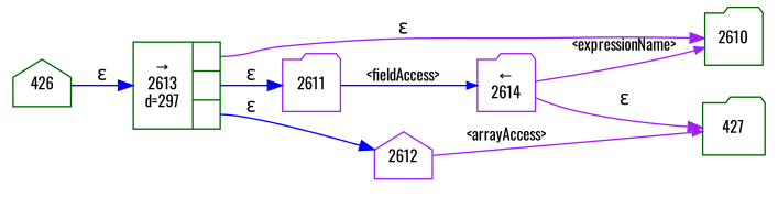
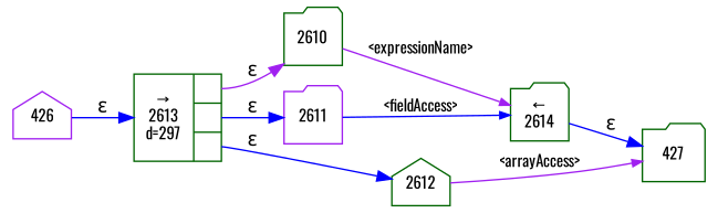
  digraph {
    fontname=Oswald
    rankdir=LR
    node [color=darkgreen fixedsize=true fontname=Oswald fontsize=11 shape=folder peripheries=1]
    edge [color=blue fontname=Oswald]
    n1 [label=427 width=.6 peripheries=""]
    n2 [label=2610 width=.55]
-   n3 [color=purple label="&larr;\n2614" width=.55]
+   n3 [label="&larr;\n2614" width=.55]
    n4 [color=purple label=2611 width=.55]
-   n5 [color=purple label=2612 shape=house width=.55]
+   n5 [label=2612 shape=house width=.55]
    n6 [fixedsize=false label="{&rarr;\n2613\nd=297|{<p0>|<p1>|<p2>}}" shape=record]
-   n7 [label=426 shape=house width=.55]
-   n3 -> n2 [arrowhead=normal arrowsize=.7 color=purple fontsize=11 label="<expressionName>"]
-   n3 -> n1 [color=purple label="&epsilon;"]
+   n7 [color=purple label=426 shape=house width=.55]
+   n2 -> n3 [arrowhead=normal arrowsize=.7 color=purple fontsize=11 label="<expressionName>"]
+   n3 -> n1 [label="&epsilon;"]
    n4 -> n3 [arrowhead=normal arrowsize=.7 fontsize=11 label="<fieldAccess>"]
    n5 -> n1 [arrowhead=normal arrowsize=.7 color=purple fontsize=11 label="<arrayAccess>"]
    n6 -> n2 [color=purple label="&epsilon;" tailport=p0]
    n6 -> n4 [label="&epsilon;" tailport=p1]
    n6 -> n5 [label="&epsilon;" tailport=p2]
    n7 -> n6 [label="&epsilon;"]
  }
